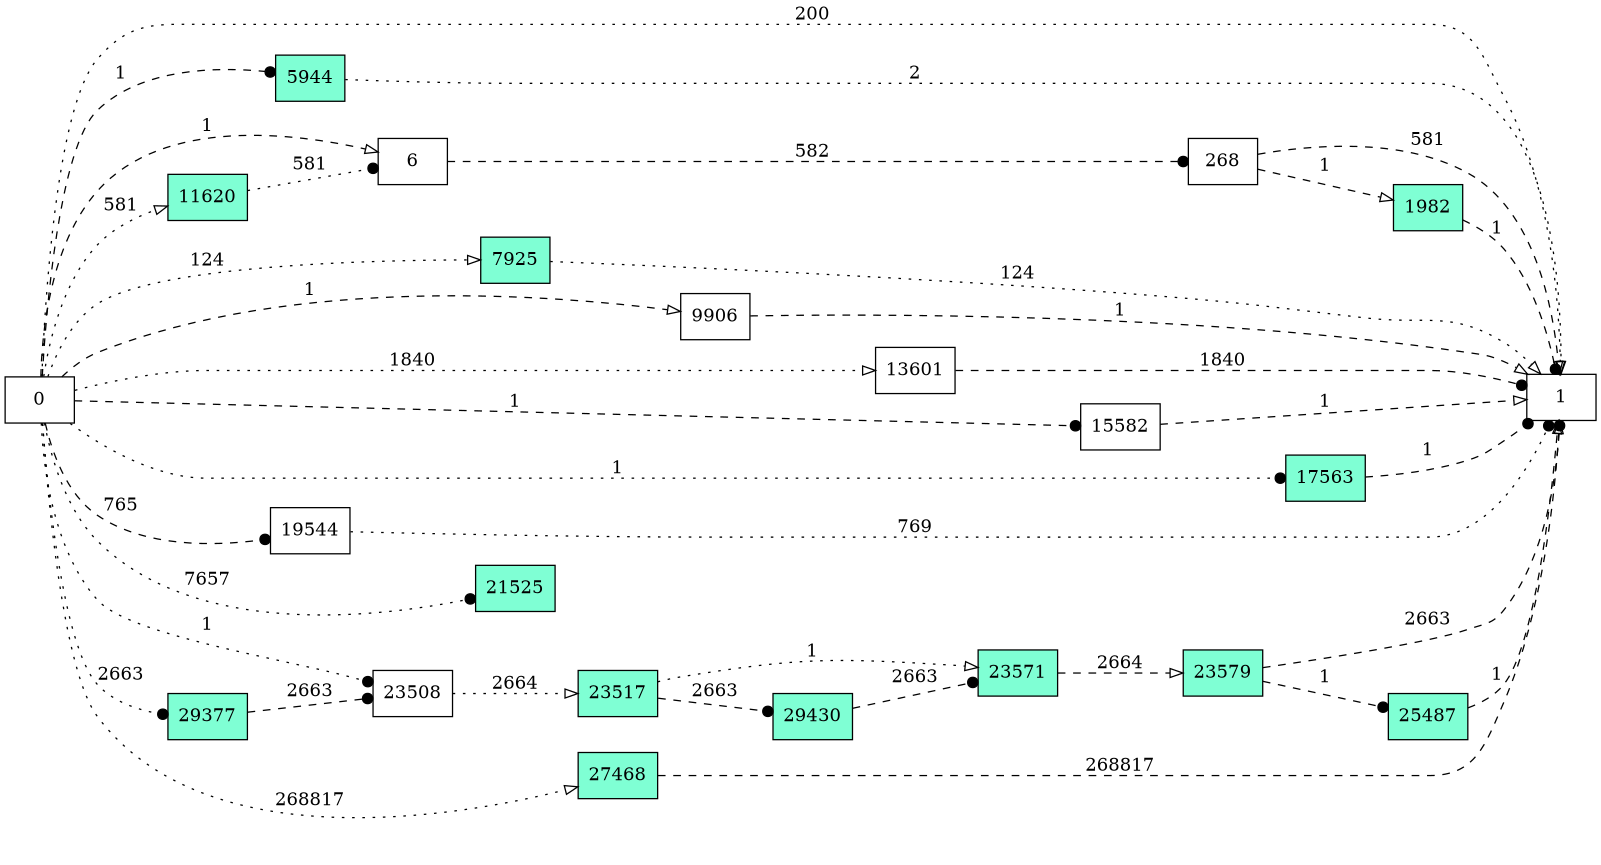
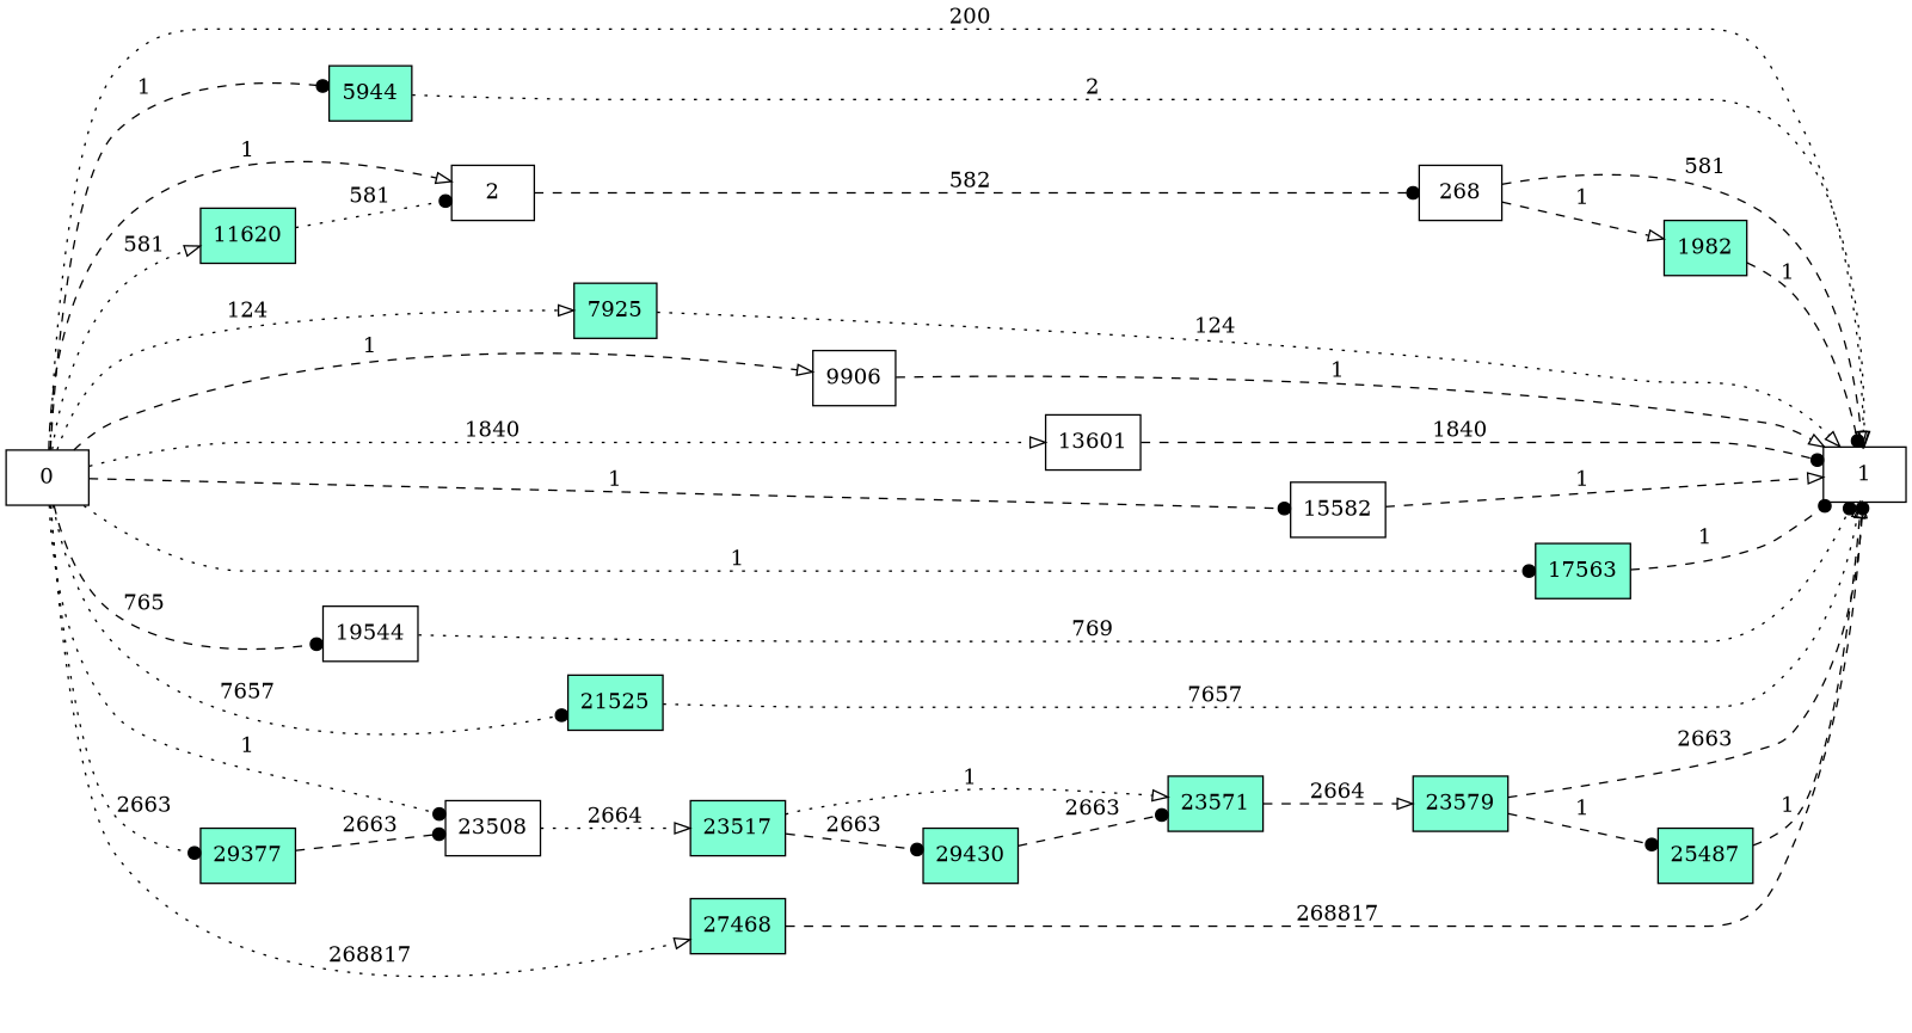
  digraph {
    rankdir=LR
    node [fillcolor=aquamarine shape=rectangle style=filled]
    edge [arrowhead=onormal style=dashed]
-   2 [fillcolor=white label=6]
+   2 [fillcolor=white]
    268 [fillcolor=white]
    1 [fillcolor=white]
    1982
    5944
    7925
    9906 [fillcolor=white]
    11620
    13601 [fillcolor=white]
    15582 [fillcolor=white]
    17563
    19544 [fillcolor=white]
    21525
    23508 [fillcolor=white]
    23517
    23571
    29430
    23579
    25487
    27468
    29377
    0 [fillcolor=white]
    2 -> 268 [arrowhead=dot label=582]
    268 -> 1 [label=581]
    268 -> 1982 [label=1]
    1982 -> 1 [arrowhead=dot label=1]
    5944 -> 1 [label=2 style=dotted]
    7925 -> 1 [label=124 style=dotted]
    9906 -> 1 [label=1]
    11620 -> 2 [arrowhead=dot label=581 style=dotted]
    13601 -> 1 [arrowhead=dot label=1840]
    15582 -> 1 [label=1]
    17563 -> 1 [arrowhead=dot label=1]
    19544 -> 1 [arrowhead=dot label=769 style=dotted]
+   21525 -> 1 [label=7657 style=dotted]
    23508 -> 23517 [label=2664 style=dotted]
    23517 -> 23571 [label=1 style=dotted]
    23517 -> 29430 [arrowhead=dot label=2663]
    23571 -> 23579 [label=2664]
    29430 -> 23571 [arrowhead=dot label=2663]
    23579 -> 1 [arrowhead=dot label=2663]
    23579 -> 25487 [arrowhead=dot label=1]
    25487 -> 1 [label=1]
    27468 -> 1 [label=268817]
    29377 -> 23508 [arrowhead=dot label=2663]
    0 -> 2 [label=1]
    0 -> 1 [label=200 style=dotted]
    0 -> 5944 [arrowhead=dot label=1]
    0 -> 7925 [label=124 style=dotted]
    0 -> 9906 [label=1]
    0 -> 11620 [label=581 style=dotted]
    0 -> 13601 [label=1840 style=dotted]
    0 -> 15582 [arrowhead=dot label=1]
    0 -> 17563 [arrowhead=dot label=1 style=dotted]
    0 -> 19544 [arrowhead=dot label=765]
    0 -> 21525 [arrowhead=dot label=7657 style=dotted]
    0 -> 23508 [arrowhead=dot label=1 style=dotted]
    0 -> 27468 [label=268817 style=dotted]
    0 -> 29377 [arrowhead=dot label=2663 style=dotted]
  }
